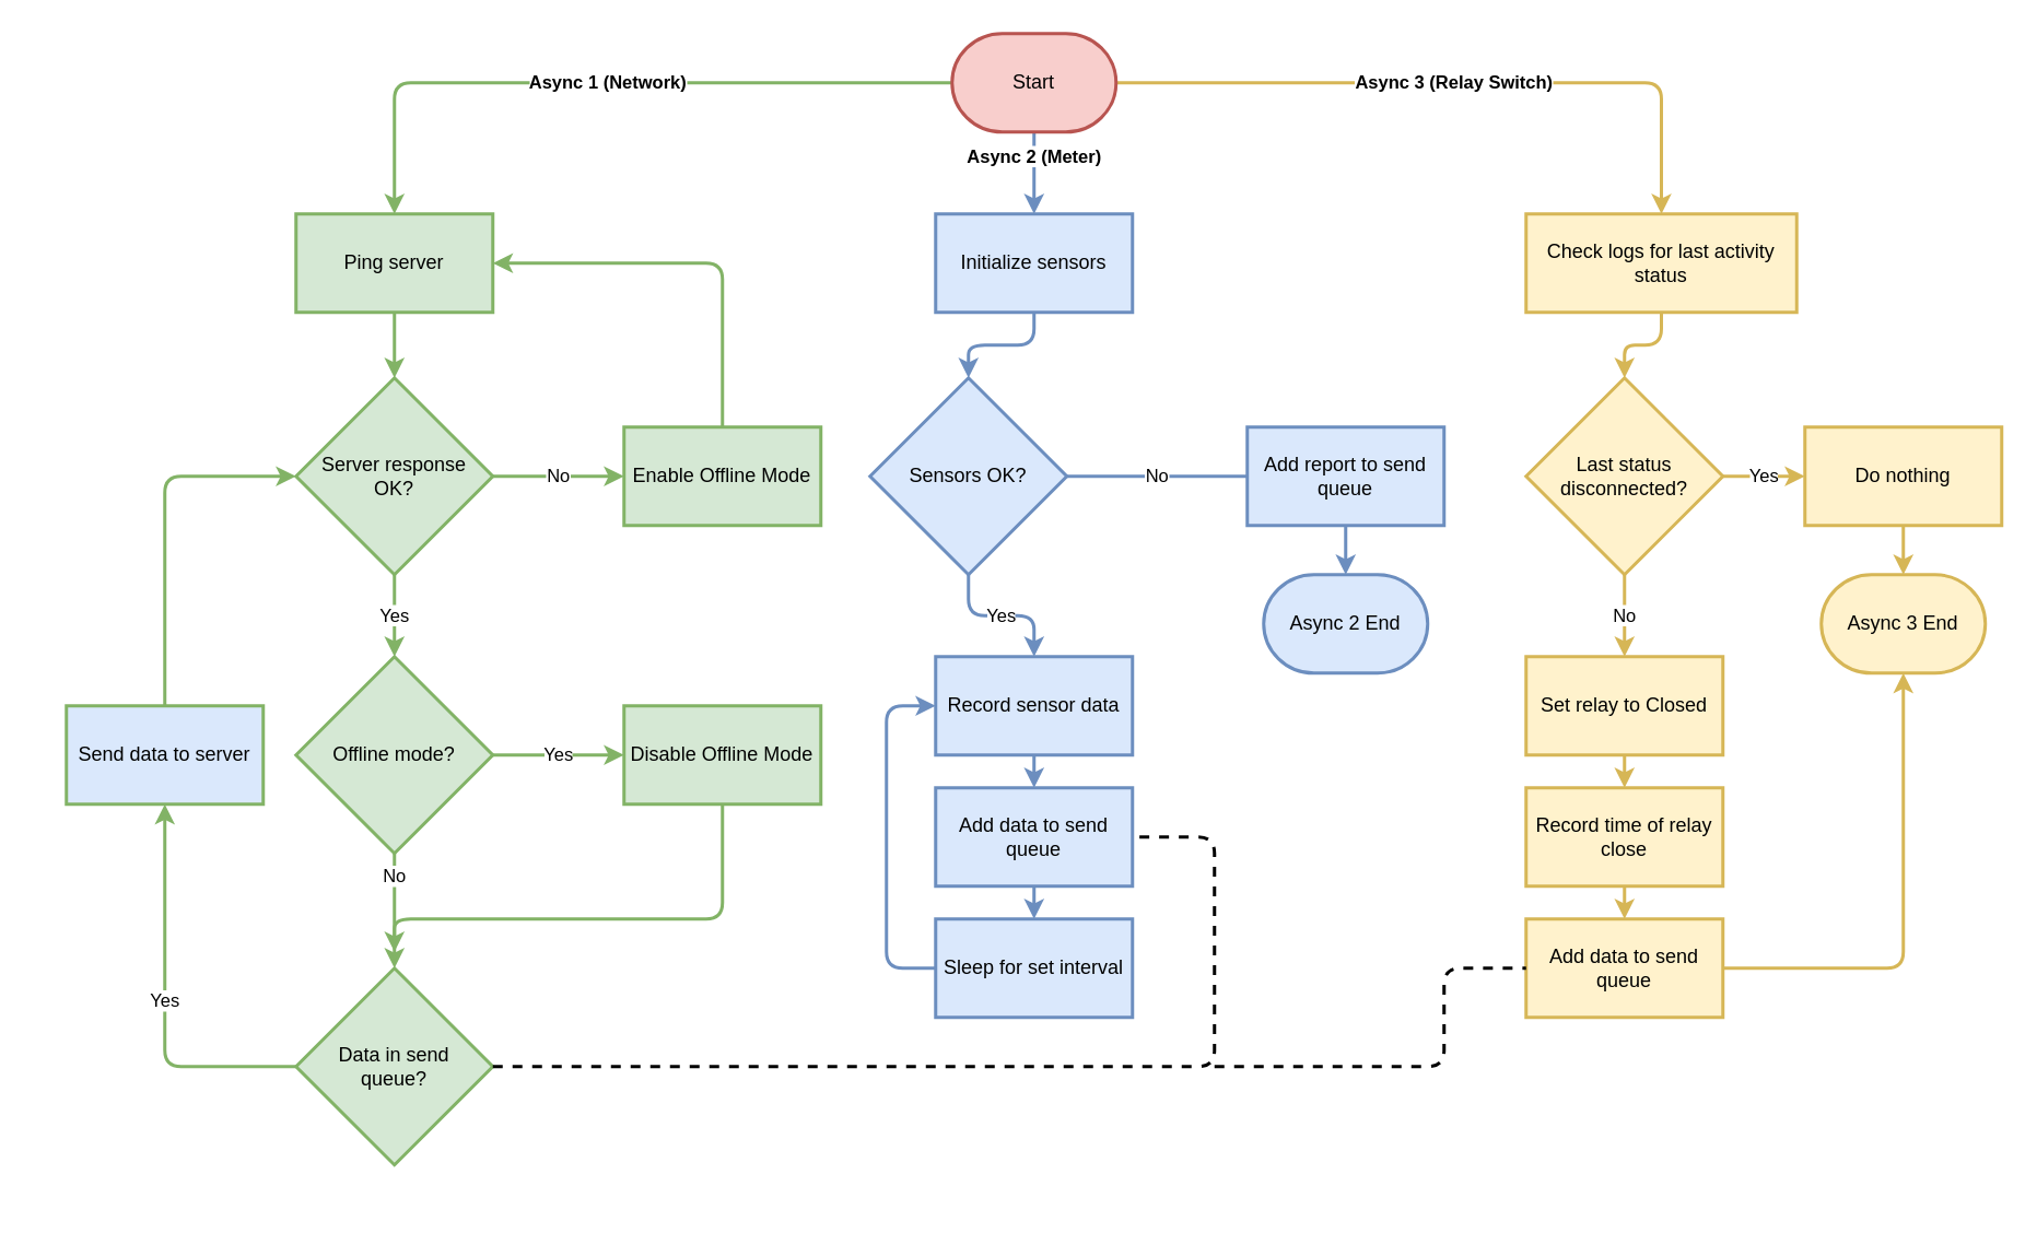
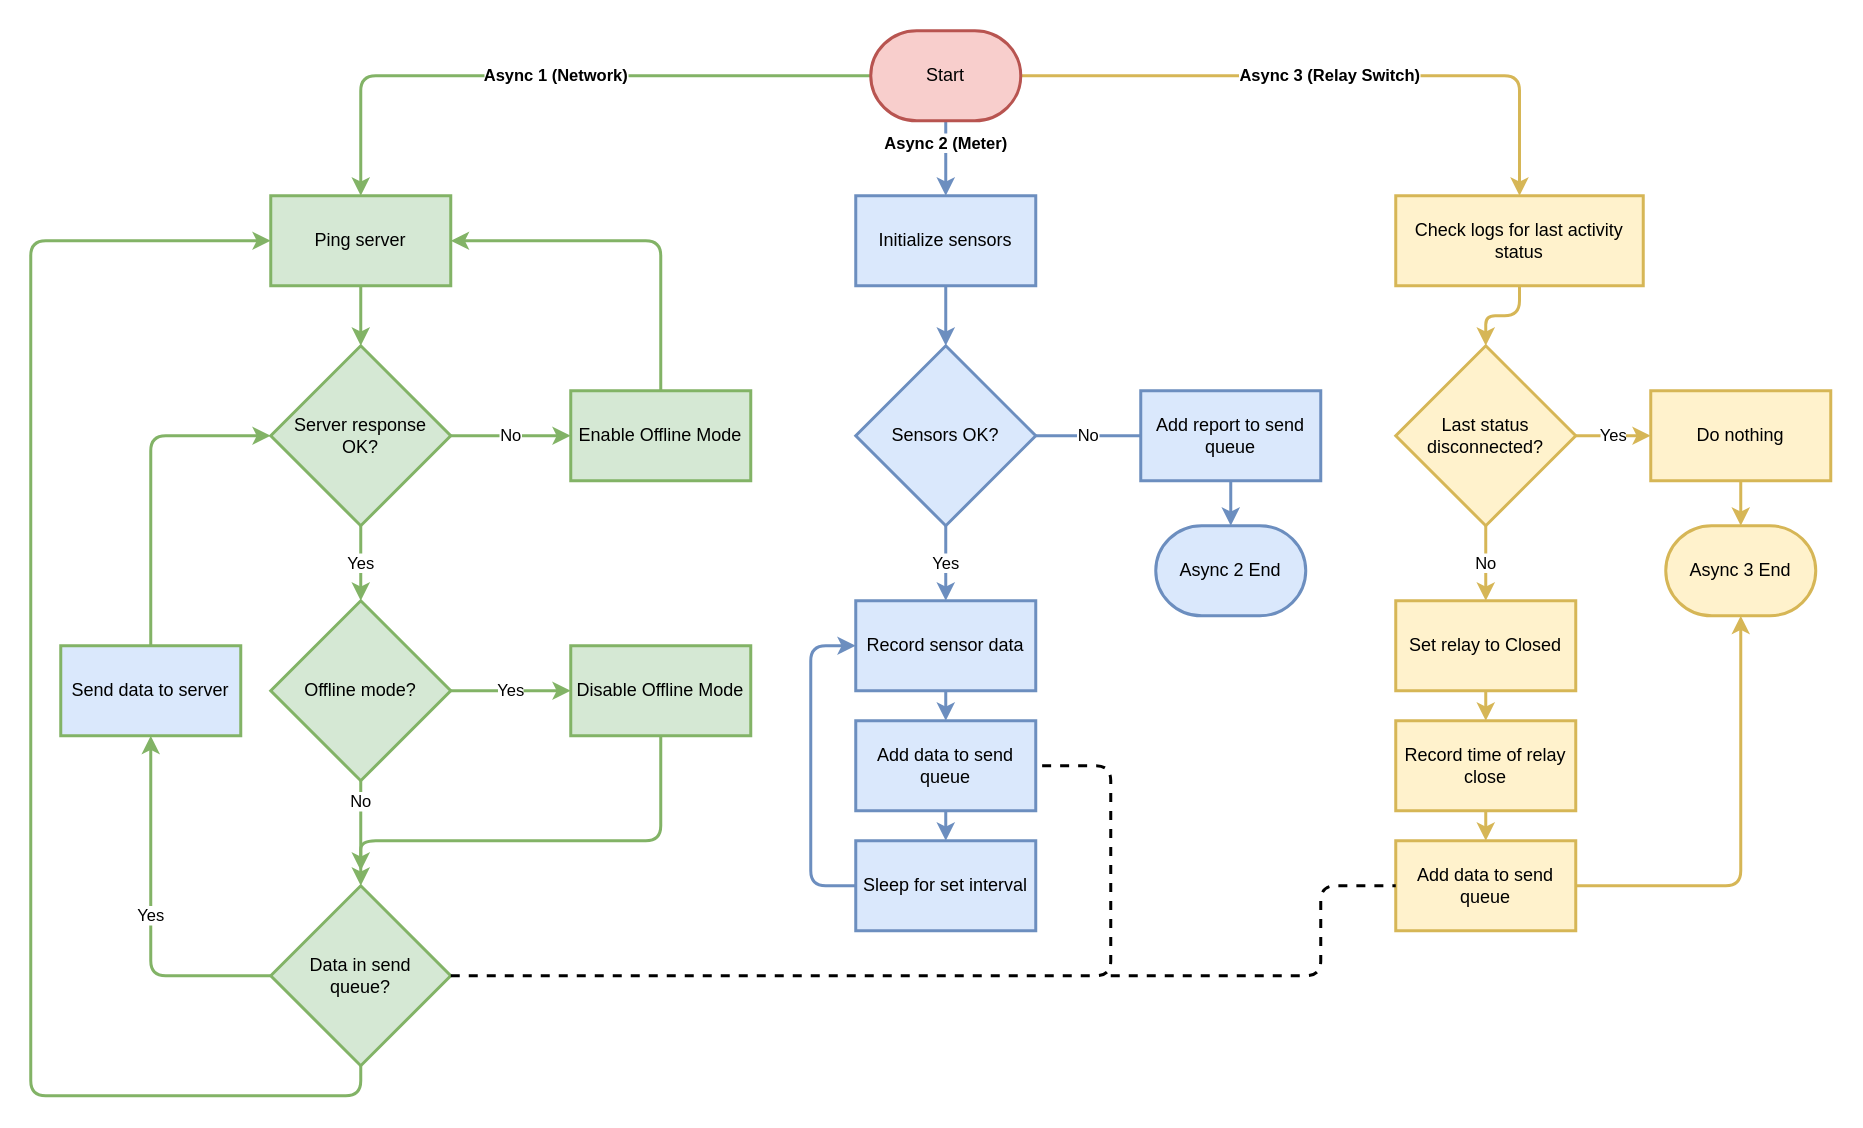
  <mxCell id="0" />
  <mxCell id="1" parent="0" />
  <mxCell id="2" value="Async 1 (Network)" style="edgeStyle=orthogonalEdgeStyle;rounded=1;orthogonalLoop=1;jettySize=auto;html=1;entryX=0.5;entryY=0;entryDx=0;entryDy=0;strokeWidth=2;fillColor=#d5e8d4;strokeColor=#82b366;fontStyle=1" edge="1" parent="1" source="5" target="7"><mxGeometry relative="1" as="geometry" /></mxCell>
  <mxCell id="3" value="Async 2 (Meter)" style="edgeStyle=orthogonalEdgeStyle;rounded=1;orthogonalLoop=1;jettySize=auto;html=1;entryX=0.5;entryY=0;entryDx=0;entryDy=0;strokeWidth=2;fillColor=#dae8fc;strokeColor=#6c8ebf;fontStyle=1" edge="1" parent="1" source="5" target="24"><mxGeometry x="-0.4" relative="1" as="geometry"><mxPoint as="offset" /></mxGeometry></mxCell>
  <mxCell id="4" value="Async 3 (Relay Switch)" style="edgeStyle=orthogonalEdgeStyle;rounded=1;orthogonalLoop=1;jettySize=auto;html=1;entryX=0.5;entryY=0;entryDx=0;entryDy=0;strokeWidth=2;fillColor=#fff2cc;strokeColor=#d6b656;fontStyle=1" edge="1" parent="1" source="5" target="38"><mxGeometry relative="1" as="geometry" /></mxCell>
  <mxCell id="5" value="Start" style="strokeWidth=2;html=1;shape=mxgraph.flowchart.terminator;whiteSpace=wrap;fillColor=#f8cecc;strokeColor=#b85450;" vertex="1" parent="1"><mxGeometry x="580" y="20" width="100" height="60" as="geometry" /></mxCell>
  <mxCell id="6" style="edgeStyle=orthogonalEdgeStyle;rounded=1;orthogonalLoop=1;jettySize=auto;html=1;entryX=0.5;entryY=0;entryDx=0;entryDy=0;strokeWidth=2;fillColor=#d5e8d4;strokeColor=#82b366;" edge="1" parent="1" source="7" target="10"><mxGeometry relative="1" as="geometry" /></mxCell>
  <mxCell id="7" value="Ping server" style="rounded=0;whiteSpace=wrap;html=1;strokeWidth=2;fillColor=#d5e8d4;strokeColor=#82b366;" vertex="1" parent="1"><mxGeometry x="180" y="130" width="120" height="60" as="geometry" /></mxCell>
  <mxCell id="8" value="No" style="edgeStyle=orthogonalEdgeStyle;rounded=1;orthogonalLoop=1;jettySize=auto;html=1;entryX=0;entryY=0.5;entryDx=0;entryDy=0;strokeWidth=2;fillColor=#d5e8d4;strokeColor=#82b366;" edge="1" parent="1" source="10" target="12"><mxGeometry relative="1" as="geometry" /></mxCell>
  <mxCell id="9" value="Yes" style="edgeStyle=orthogonalEdgeStyle;rounded=1;orthogonalLoop=1;jettySize=auto;html=1;strokeWidth=2;fillColor=#d5e8d4;strokeColor=#82b366;" edge="1" parent="1" source="10" target="20"><mxGeometry relative="1" as="geometry" /></mxCell>
  <mxCell id="10" value="Server response&lt;br&gt;OK?" style="rhombus;whiteSpace=wrap;html=1;strokeWidth=2;fillColor=#d5e8d4;strokeColor=#82b366;" vertex="1" parent="1"><mxGeometry x="180" y="230" width="120" height="120" as="geometry" /></mxCell>
  <mxCell id="11" style="edgeStyle=orthogonalEdgeStyle;rounded=1;orthogonalLoop=1;jettySize=auto;html=1;entryX=1;entryY=0.5;entryDx=0;entryDy=0;strokeWidth=2;exitX=0.5;exitY=0;exitDx=0;exitDy=0;fillColor=#d5e8d4;strokeColor=#82b366;" edge="1" parent="1" source="12" target="7"><mxGeometry relative="1" as="geometry" /></mxCell>
  <mxCell id="12" value="Enable Offline Mode" style="rounded=0;whiteSpace=wrap;html=1;strokeWidth=2;fillColor=#d5e8d4;strokeColor=#82b366;" vertex="1" parent="1"><mxGeometry x="380" y="260" width="120" height="60" as="geometry" /></mxCell>
  <mxCell id="13" value="Yes" style="edgeStyle=orthogonalEdgeStyle;rounded=1;orthogonalLoop=1;jettySize=auto;html=1;entryX=0.5;entryY=1;entryDx=0;entryDy=0;strokeWidth=2;fillColor=#d5e8d4;strokeColor=#82b366;" edge="1" parent="1" source="15" target="17"><mxGeometry relative="1" as="geometry" /></mxCell>
+ <mxCell id="14" style="edgeStyle=orthogonalEdgeStyle;rounded=1;orthogonalLoop=1;jettySize=auto;html=1;entryX=0;entryY=0.5;entryDx=0;entryDy=0;strokeWidth=2;exitX=0.5;exitY=1;exitDx=0;exitDy=0;fillColor=#d5e8d4;strokeColor=#82b366;" edge="1" parent="1" source="15" target="7"><mxGeometry relative="1" as="geometry"><Array as="points"><mxPoint x="240" y="730" /><mxPoint x="20" y="730" /><mxPoint x="20" y="160" /></Array></mxGeometry></mxCell>
  <mxCell id="15" value="Data in send&lt;br&gt;queue?" style="rhombus;whiteSpace=wrap;html=1;strokeWidth=2;fillColor=#d5e8d4;strokeColor=#82b366;" vertex="1" parent="1"><mxGeometry x="180" y="590" width="120" height="120" as="geometry" /></mxCell>
  <mxCell id="16" style="edgeStyle=orthogonalEdgeStyle;rounded=1;orthogonalLoop=1;jettySize=auto;html=1;entryX=0;entryY=0.5;entryDx=0;entryDy=0;strokeWidth=2;exitX=0.5;exitY=0;exitDx=0;exitDy=0;fillColor=#d5e8d4;strokeColor=#82b366;" edge="1" parent="1" source="17" target="10"><mxGeometry relative="1" as="geometry" /></mxCell>
  <mxCell id="17" value="Send data to server" style="rounded=0;whiteSpace=wrap;html=1;strokeWidth=2;fillColor=#dae8fc;strokeColor=#82b366;" vertex="1" parent="1"><mxGeometry x="40" y="430" width="120" height="60" as="geometry" /></mxCell>
  <mxCell id="18" value="Yes" style="edgeStyle=orthogonalEdgeStyle;rounded=1;orthogonalLoop=1;jettySize=auto;html=1;entryX=0;entryY=0.5;entryDx=0;entryDy=0;strokeWidth=2;fillColor=#d5e8d4;strokeColor=#82b366;" edge="1" parent="1" source="20" target="21"><mxGeometry relative="1" as="geometry" /></mxCell>
  <mxCell id="19" value="No" style="edgeStyle=orthogonalEdgeStyle;rounded=1;orthogonalLoop=1;jettySize=auto;html=1;entryX=0.5;entryY=0;entryDx=0;entryDy=0;strokeWidth=2;fillColor=#d5e8d4;strokeColor=#82b366;" edge="1" parent="1" source="20" target="15"><mxGeometry x="-0.6" relative="1" as="geometry"><mxPoint as="offset" /></mxGeometry></mxCell>
  <mxCell id="20" value="Offline mode?" style="rhombus;whiteSpace=wrap;html=1;strokeWidth=2;fillColor=#d5e8d4;strokeColor=#82b366;" vertex="1" parent="1"><mxGeometry x="180" y="400" width="120" height="120" as="geometry" /></mxCell>
  <mxCell id="21" value="Disable Offline Mode" style="rounded=0;whiteSpace=wrap;html=1;strokeWidth=2;fillColor=#d5e8d4;strokeColor=#82b366;" vertex="1" parent="1"><mxGeometry x="380" y="430" width="120" height="60" as="geometry" /></mxCell>
  <mxCell id="22" value="" style="endArrow=classic;html=1;rounded=1;strokeWidth=2;exitX=0.5;exitY=1;exitDx=0;exitDy=0;fillColor=#d5e8d4;strokeColor=#82b366;" edge="1" parent="1" source="21"><mxGeometry width="50" height="50" relative="1" as="geometry"><mxPoint x="470" y="650" as="sourcePoint" /><mxPoint x="240" y="580" as="targetPoint" /><Array as="points"><mxPoint x="440" y="560" /><mxPoint x="240" y="560" /></Array></mxGeometry></mxCell>
  <mxCell id="23" style="edgeStyle=orthogonalEdgeStyle;rounded=1;orthogonalLoop=1;jettySize=auto;html=1;entryX=0.5;entryY=0;entryDx=0;entryDy=0;strokeWidth=2;fillColor=#dae8fc;strokeColor=#6c8ebf;" edge="1" parent="1" source="24" target="27"><mxGeometry relative="1" as="geometry" /></mxCell>
  <mxCell id="24" value="Initialize sensors" style="rounded=0;whiteSpace=wrap;html=1;strokeWidth=2;fillColor=#dae8fc;strokeColor=#6c8ebf;" vertex="1" parent="1"><mxGeometry x="570" y="130" width="120" height="60" as="geometry" /></mxCell>
  <mxCell id="25" value="No" style="edgeStyle=orthogonalEdgeStyle;rounded=1;orthogonalLoop=1;jettySize=auto;html=1;entryX=0;entryY=0.5;entryDx=0;entryDy=0;strokeWidth=2;fillColor=#dae8fc;strokeColor=#6c8ebf;endArrow=none;" edge="1" parent="1" source="27" target="29"><mxGeometry relative="1" as="geometry" /></mxCell>
  <mxCell id="26" value="Yes" style="edgeStyle=orthogonalEdgeStyle;rounded=1;orthogonalLoop=1;jettySize=auto;html=1;entryX=0.5;entryY=0;entryDx=0;entryDy=0;strokeWidth=2;fillColor=#dae8fc;strokeColor=#6c8ebf;" edge="1" parent="1" source="27" target="31"><mxGeometry relative="1" as="geometry" /></mxCell>
- <mxCell id="27" value="Sensors OK?" style="rhombus;whiteSpace=wrap;html=1;strokeWidth=2;fillColor=#dae8fc;strokeColor=#6c8ebf;" vertex="1" parent="1"><mxGeometry x="530" y="230" width="120" height="120" as="geometry" /></mxCell>
+ <mxCell id="27" value="Sensors OK?" style="rhombus;whiteSpace=wrap;html=1;strokeWidth=2;fillColor=#dae8fc;strokeColor=#6c8ebf;" vertex="1" parent="1"><mxGeometry x="570" y="230" width="120" height="120" as="geometry" /></mxCell>
  <mxCell id="28" style="edgeStyle=orthogonalEdgeStyle;rounded=1;orthogonalLoop=1;jettySize=auto;html=1;entryX=0.5;entryY=0;entryDx=0;entryDy=0;entryPerimeter=0;strokeWidth=2;fillColor=#dae8fc;strokeColor=#6c8ebf;" edge="1" parent="1" source="29" target="34"><mxGeometry relative="1" as="geometry" /></mxCell>
  <mxCell id="29" value="Add report to send queue" style="rounded=0;whiteSpace=wrap;html=1;strokeWidth=2;fillColor=#dae8fc;strokeColor=#6c8ebf;" vertex="1" parent="1"><mxGeometry x="760" y="260" width="120" height="60" as="geometry" /></mxCell>
  <mxCell id="30" style="edgeStyle=orthogonalEdgeStyle;rounded=1;orthogonalLoop=1;jettySize=auto;html=1;entryX=0.5;entryY=0;entryDx=0;entryDy=0;strokeWidth=2;fillColor=#dae8fc;strokeColor=#6c8ebf;" edge="1" parent="1" source="31" target="33"><mxGeometry relative="1" as="geometry" /></mxCell>
  <mxCell id="31" value="Record sensor data" style="rounded=0;whiteSpace=wrap;html=1;strokeWidth=2;fillColor=#dae8fc;strokeColor=#6c8ebf;" vertex="1" parent="1"><mxGeometry x="570" y="400" width="120" height="60" as="geometry" /></mxCell>
  <mxCell id="32" style="edgeStyle=orthogonalEdgeStyle;rounded=1;orthogonalLoop=1;jettySize=auto;html=1;entryX=0.5;entryY=0;entryDx=0;entryDy=0;strokeWidth=2;fillColor=#dae8fc;strokeColor=#6c8ebf;" edge="1" parent="1" source="33" target="36"><mxGeometry relative="1" as="geometry" /></mxCell>
  <mxCell id="33" value="Add data to send queue" style="rounded=0;whiteSpace=wrap;html=1;strokeWidth=2;fillColor=#dae8fc;strokeColor=#6c8ebf;" vertex="1" parent="1"><mxGeometry x="570" y="480" width="120" height="60" as="geometry" /></mxCell>
  <mxCell id="34" value="Async 2 End" style="strokeWidth=2;html=1;shape=mxgraph.flowchart.terminator;whiteSpace=wrap;fillColor=#dae8fc;strokeColor=#6c8ebf;" vertex="1" parent="1"><mxGeometry x="770" y="350" width="100" height="60" as="geometry" /></mxCell>
  <mxCell id="35" style="edgeStyle=orthogonalEdgeStyle;rounded=1;orthogonalLoop=1;jettySize=auto;html=1;strokeWidth=2;entryX=0;entryY=0.5;entryDx=0;entryDy=0;exitX=0;exitY=0.5;exitDx=0;exitDy=0;fillColor=#dae8fc;strokeColor=#6c8ebf;" edge="1" parent="1" source="36" target="31"><mxGeometry relative="1" as="geometry"><mxPoint x="560" y="430" as="targetPoint" /><Array as="points"><mxPoint x="540" y="590" /><mxPoint x="540" y="430" /></Array></mxGeometry></mxCell>
  <mxCell id="36" value="Sleep for set interval" style="rounded=0;whiteSpace=wrap;html=1;strokeWidth=2;fillColor=#dae8fc;strokeColor=#6c8ebf;" vertex="1" parent="1"><mxGeometry x="570" y="560" width="120" height="60" as="geometry" /></mxCell>
  <mxCell id="37" style="edgeStyle=orthogonalEdgeStyle;rounded=1;orthogonalLoop=1;jettySize=auto;html=1;entryX=0.5;entryY=0;entryDx=0;entryDy=0;strokeWidth=2;fillColor=#fff2cc;strokeColor=#d6b656;" edge="1" parent="1" source="38" target="41"><mxGeometry relative="1" as="geometry" /></mxCell>
  <mxCell id="38" value="Check logs for last activity status" style="rounded=0;whiteSpace=wrap;html=1;strokeWidth=2;fillColor=#fff2cc;strokeColor=#d6b656;" vertex="1" parent="1"><mxGeometry x="930" y="130" width="165" height="60" as="geometry" /></mxCell>
  <mxCell id="39" value="No" style="edgeStyle=orthogonalEdgeStyle;rounded=1;orthogonalLoop=1;jettySize=auto;html=1;entryX=0.5;entryY=0;entryDx=0;entryDy=0;strokeWidth=2;fillColor=#fff2cc;strokeColor=#d6b656;" edge="1" parent="1" source="41" target="43"><mxGeometry relative="1" as="geometry" /></mxCell>
  <mxCell id="40" value="Yes" style="edgeStyle=orthogonalEdgeStyle;rounded=1;orthogonalLoop=1;jettySize=auto;html=1;entryX=0;entryY=0.5;entryDx=0;entryDy=0;strokeWidth=2;fillColor=#fff2cc;strokeColor=#d6b656;" edge="1" parent="1" source="41" target="49"><mxGeometry relative="1" as="geometry" /></mxCell>
  <mxCell id="41" value="Last status disconnected?" style="rhombus;whiteSpace=wrap;html=1;strokeWidth=2;fillColor=#fff2cc;strokeColor=#d6b656;" vertex="1" parent="1"><mxGeometry x="930" y="230" width="120" height="120" as="geometry" /></mxCell>
  <mxCell id="42" style="edgeStyle=orthogonalEdgeStyle;rounded=1;orthogonalLoop=1;jettySize=auto;html=1;entryX=0.5;entryY=0;entryDx=0;entryDy=0;strokeWidth=2;fillColor=#fff2cc;strokeColor=#d6b656;" edge="1" parent="1" source="43" target="45"><mxGeometry relative="1" as="geometry" /></mxCell>
  <mxCell id="43" value="Set relay to Closed" style="rounded=0;whiteSpace=wrap;html=1;strokeWidth=2;fillColor=#fff2cc;strokeColor=#d6b656;" vertex="1" parent="1"><mxGeometry x="930" y="400" width="120" height="60" as="geometry" /></mxCell>
  <mxCell id="44" style="edgeStyle=orthogonalEdgeStyle;rounded=1;orthogonalLoop=1;jettySize=auto;html=1;entryX=0.5;entryY=0;entryDx=0;entryDy=0;strokeWidth=2;fillColor=#fff2cc;strokeColor=#d6b656;" edge="1" parent="1" source="45" target="47"><mxGeometry relative="1" as="geometry" /></mxCell>
  <mxCell id="45" value="Record time of relay close" style="rounded=0;whiteSpace=wrap;html=1;strokeWidth=2;fillColor=#fff2cc;strokeColor=#d6b656;" vertex="1" parent="1"><mxGeometry x="930" y="480" width="120" height="60" as="geometry" /></mxCell>
  <mxCell id="46" style="edgeStyle=orthogonalEdgeStyle;rounded=1;orthogonalLoop=1;jettySize=auto;html=1;entryX=0.5;entryY=1;entryDx=0;entryDy=0;entryPerimeter=0;strokeWidth=2;fillColor=#fff2cc;strokeColor=#d6b656;" edge="1" parent="1" source="47" target="50"><mxGeometry relative="1" as="geometry" /></mxCell>
  <mxCell id="47" value="Add data to send queue" style="rounded=0;whiteSpace=wrap;html=1;strokeWidth=2;fillColor=#fff2cc;strokeColor=#d6b656;" vertex="1" parent="1"><mxGeometry x="930" y="560" width="120" height="60" as="geometry" /></mxCell>
  <mxCell id="48" style="edgeStyle=orthogonalEdgeStyle;rounded=1;orthogonalLoop=1;jettySize=auto;html=1;entryX=0.5;entryY=0;entryDx=0;entryDy=0;entryPerimeter=0;strokeWidth=2;fillColor=#fff2cc;strokeColor=#d6b656;" edge="1" parent="1" source="49" target="50"><mxGeometry relative="1" as="geometry" /></mxCell>
  <mxCell id="49" value="Do nothing" style="rounded=0;whiteSpace=wrap;html=1;strokeWidth=2;fillColor=#fff2cc;strokeColor=#d6b656;" vertex="1" parent="1"><mxGeometry x="1100" y="260" width="120" height="60" as="geometry" /></mxCell>
  <mxCell id="50" value="Async 3 End" style="strokeWidth=2;html=1;shape=mxgraph.flowchart.terminator;whiteSpace=wrap;fillColor=#fff2cc;strokeColor=#d6b656;" vertex="1" parent="1"><mxGeometry x="1110" y="350" width="100" height="60" as="geometry" /></mxCell>
  <mxCell id="51" value="" style="endArrow=none;dashed=1;html=1;rounded=1;strokeWidth=2;entryX=1;entryY=0.5;entryDx=0;entryDy=0;exitX=1;exitY=0.5;exitDx=0;exitDy=0;" edge="1" parent="1" source="15" target="33"><mxGeometry width="50" height="50" relative="1" as="geometry"><mxPoint x="740" y="690" as="sourcePoint" /><mxPoint x="790" y="640" as="targetPoint" /><Array as="points"><mxPoint x="740" y="650" /><mxPoint x="740" y="510" /></Array></mxGeometry></mxCell>
  <mxCell id="52" value="" style="endArrow=none;dashed=1;html=1;rounded=1;strokeWidth=2;entryX=0;entryY=0.5;entryDx=0;entryDy=0;" edge="1" parent="1" target="47"><mxGeometry width="50" height="50" relative="1" as="geometry"><mxPoint x="740" y="650" as="sourcePoint" /><mxPoint x="980" y="720" as="targetPoint" /><Array as="points"><mxPoint x="880" y="650" /><mxPoint x="880" y="590" /></Array></mxGeometry></mxCell>
